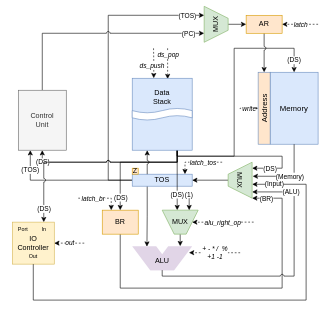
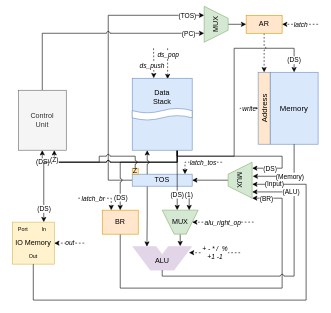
  <mxCell id="0" />
  <mxCell id="1" parent="0" />
  <mxCell id="2" style="edgeStyle=orthogonalEdgeStyle;rounded=0;orthogonalLoop=1;jettySize=auto;html=1;exitX=0.5;exitY=1;exitDx=0;exitDy=0;exitPerimeter=0;entryX=0;entryY=1;entryDx=0;entryDy=0;" edge="1" parent="1" source="65" target="34"><mxGeometry relative="1" as="geometry"><Array as="points"><mxPoint x="200" y="480" /><mxPoint x="470" y="480" /><mxPoint x="470" y="330" /></Array></mxGeometry></mxCell>
  <mxCell id="3" value="(BR)" style="edgeLabel;html=1;align=center;verticalAlign=middle;resizable=0;points=[];" vertex="1" connectable="0" parent="2"><mxGeometry x="0.919" y="1" relative="1" as="geometry"><mxPoint as="offset" /></mxGeometry></mxCell>
  <mxCell id="4" style="edgeStyle=orthogonalEdgeStyle;rounded=0;orthogonalLoop=1;jettySize=auto;html=1;exitX=0;exitY=0.5;exitDx=0;exitDy=0;entryX=0.25;entryY=1;entryDx=0;entryDy=0;" edge="1" parent="1" source="28" target="40"><mxGeometry relative="1" as="geometry"><Array as="points"><mxPoint x="180" y="300" /><mxPoint x="180" y="25" /></Array></mxGeometry></mxCell>
  <mxCell id="5" value="(TOS)" style="edgeLabel;html=1;align=center;verticalAlign=middle;resizable=0;points=[];" vertex="1" connectable="0" parent="4"><mxGeometry x="0.88" relative="1" as="geometry"><mxPoint as="offset" /></mxGeometry></mxCell>
- <mxCell id="6" style="edgeStyle=orthogonalEdgeStyle;rounded=0;orthogonalLoop=1;jettySize=auto;html=1;exitX=0;exitY=0.5;exitDx=0;exitDy=0;entryX=0.25;entryY=1;entryDx=0;entryDy=0;" edge="1" parent="1" source="28" target="76"><mxGeometry relative="1" as="geometry"><mxPoint x="20" y="330" as="targetPoint" /></mxGeometry></mxCell>
- <mxCell id="7" value="(TOS)" style="edgeLabel;html=1;align=center;verticalAlign=middle;resizable=0;points=[];" vertex="1" connectable="0" parent="6"><mxGeometry x="0.7" relative="1" as="geometry"><mxPoint as="offset" /></mxGeometry></mxCell>
  <mxCell id="8" style="edgeStyle=orthogonalEdgeStyle;rounded=0;orthogonalLoop=1;jettySize=auto;html=1;exitX=0.75;exitY=1;exitDx=0;exitDy=0;jumpStyle=arc;entryX=0.5;entryY=1;entryDx=0;entryDy=0;" edge="1" parent="1" source="69" target="76"><mxGeometry relative="1" as="geometry"><Array as="points"><mxPoint x="295" y="270" /><mxPoint x="70" y="270" /></Array><mxPoint x="80" y="240" as="targetPoint" /></mxGeometry></mxCell>
  <mxCell id="9" value="(DS)" style="edgeLabel;html=1;align=center;verticalAlign=middle;resizable=0;points=[];" vertex="1" connectable="0" parent="8"><mxGeometry x="0.86" relative="1" as="geometry"><mxPoint as="offset" /></mxGeometry></mxCell>
  <mxCell id="10" value="&lt;div&gt;&lt;br&gt;&lt;/div&gt;&lt;div&gt;&lt;br&gt;&lt;/div&gt;" style="edgeLabel;html=1;align=center;verticalAlign=middle;resizable=0;points=[];" vertex="1" connectable="0" parent="8"><mxGeometry x="0.549" y="-1" relative="1" as="geometry"><mxPoint as="offset" /></mxGeometry></mxCell>
  <mxCell id="11" style="edgeStyle=orthogonalEdgeStyle;rounded=0;orthogonalLoop=1;jettySize=auto;html=1;exitX=0.75;exitY=1;exitDx=0;exitDy=0;entryX=0.833;entryY=1;entryDx=0;entryDy=0;entryPerimeter=0;" edge="1" parent="1" source="69" target="34"><mxGeometry relative="1" as="geometry"><mxPoint x="409.99" y="290" as="targetPoint" /><Array as="points"><mxPoint x="294.99" y="260" /><mxPoint x="469.99" y="260" /><mxPoint x="469.99" y="280" /></Array></mxGeometry></mxCell>
  <mxCell id="12" value="(DS)" style="edgeLabel;html=1;align=center;verticalAlign=middle;resizable=0;points=[];" vertex="1" connectable="0" parent="11"><mxGeometry x="0.77" relative="1" as="geometry"><mxPoint as="offset" /></mxGeometry></mxCell>
  <mxCell id="13" style="edgeStyle=orthogonalEdgeStyle;rounded=0;orthogonalLoop=1;jettySize=auto;html=1;exitX=0.75;exitY=1;exitDx=0;exitDy=0;entryX=0.5;entryY=0;entryDx=0;entryDy=0;jumpStyle=none;" edge="1" parent="1" source="69" target="42"><mxGeometry relative="1" as="geometry"><Array as="points"><mxPoint x="295" y="260" /><mxPoint x="390" y="260" /><mxPoint x="390" y="80" /><mxPoint x="490" y="80" /></Array></mxGeometry></mxCell>
  <mxCell id="14" value="(DS)" style="edgeLabel;html=1;align=center;verticalAlign=middle;resizable=0;points=[];" vertex="1" connectable="0" parent="13"><mxGeometry x="0.905" relative="1" as="geometry"><mxPoint as="offset" /></mxGeometry></mxCell>
  <mxCell id="15" style="edgeStyle=orthogonalEdgeStyle;rounded=0;orthogonalLoop=1;jettySize=auto;html=1;entryX=0.75;entryY=1;entryDx=0;entryDy=0;exitX=0.5;exitY=0;exitDx=0;exitDy=0;jumpStyle=arc;" edge="1" parent="1" source="76" target="40"><mxGeometry relative="1" as="geometry"><mxPoint x="269.99" y="-250" as="targetPoint" /><mxPoint x="280" y="55" as="sourcePoint" /></mxGeometry></mxCell>
  <mxCell id="16" value="(PC)" style="edgeLabel;html=1;align=center;verticalAlign=middle;resizable=0;points=[];" vertex="1" connectable="0" parent="15"><mxGeometry x="0.85" relative="1" as="geometry"><mxPoint as="offset" /></mxGeometry></mxCell>
  <mxCell id="17" style="edgeStyle=orthogonalEdgeStyle;rounded=0;orthogonalLoop=1;jettySize=auto;html=1;entryX=0.88;entryY=0;entryDx=0;entryDy=0;entryPerimeter=0;dashed=1;jumpStyle=arc;" edge="1" parent="1" target="28"><mxGeometry relative="1" as="geometry"><Array as="points"><mxPoint x="308" y="270" /></Array><mxPoint x="370" y="270" as="sourcePoint" /></mxGeometry></mxCell>
  <mxCell id="18" value="latch_tos" style="edgeLabel;html=1;align=center;verticalAlign=middle;resizable=0;points=[];fontStyle=2" vertex="1" connectable="0" parent="17"><mxGeometry x="-0.2" relative="1" as="geometry"><mxPoint as="offset" /></mxGeometry></mxCell>
  <mxCell id="19" value="" style="edgeStyle=orthogonalEdgeStyle;rounded=0;orthogonalLoop=1;jettySize=auto;html=1;entryX=0.591;entryY=0.011;entryDx=0;entryDy=0;dashed=1;entryPerimeter=0;" edge="1" parent="1" target="69"><mxGeometry x="0.6" y="40" relative="1" as="geometry"><mxPoint as="offset" /><mxPoint x="279" y="80" as="sourcePoint" /><Array as="points"><mxPoint x="279" y="80" /></Array></mxGeometry></mxCell>
  <mxCell id="20" value="ds_pop" style="edgeLabel;html=1;align=center;verticalAlign=middle;resizable=0;points=[];fontStyle=2" vertex="1" connectable="0" parent="19"><mxGeometry x="-0.56" relative="1" as="geometry"><mxPoint as="offset" /></mxGeometry></mxCell>
  <mxCell id="21" style="edgeStyle=orthogonalEdgeStyle;rounded=0;orthogonalLoop=1;jettySize=auto;html=1;entryX=0.5;entryY=0;entryDx=0;entryDy=0;dashed=1;" edge="1" parent="1" target="43"><mxGeometry relative="1" as="geometry"><Array as="points"><mxPoint x="400" y="180" /></Array><mxPoint x="400" y="181.429" as="sourcePoint" /></mxGeometry></mxCell>
  <mxCell id="22" value="&lt;i&gt;write&lt;/i&gt;" style="edgeLabel;html=1;align=center;verticalAlign=middle;resizable=0;points=[];" vertex="1" connectable="0" parent="21"><mxGeometry relative="1" as="geometry"><mxPoint as="offset" /></mxGeometry></mxCell>
  <mxCell id="23" value="" style="group;strokeColor=none;fillColor=none;" vertex="1" connectable="0" parent="1"><mxGeometry x="219.99" y="410" width="100" height="40" as="geometry" /></mxCell>
  <mxCell id="24" value="" style="shape=parallelogram;perimeter=parallelogramPerimeter;whiteSpace=wrap;html=1;fixedSize=1;size=30;strokeWidth=0;strokeColor=none;fillColor=#e1d5e7;perimeterSpacing=4;" vertex="1" parent="23"><mxGeometry x="30" width="70" height="40" as="geometry" /></mxCell>
  <mxCell id="25" value="" style="shape=parallelogram;perimeter=parallelogramPerimeter;whiteSpace=wrap;html=1;fixedSize=1;size=30;flipH=1;strokeWidth=0;perimeterSpacing=4;fillColor=#e1d5e7;strokeColor=none;" vertex="1" parent="23"><mxGeometry width="70" height="40" as="geometry" /></mxCell>
  <mxCell id="26" value="ALU" style="text;html=1;align=center;verticalAlign=middle;whiteSpace=wrap;rounded=0;" vertex="1" parent="23"><mxGeometry x="20" y="10" width="60" height="30" as="geometry" /></mxCell>
  <mxCell id="27" style="edgeStyle=orthogonalEdgeStyle;rounded=0;orthogonalLoop=1;jettySize=auto;html=1;exitX=0.25;exitY=1;exitDx=0;exitDy=0;entryX=0.634;entryY=0.099;entryDx=0;entryDy=0;entryPerimeter=0;exitPerimeter=0;" edge="1" parent="1" source="28" target="25"><mxGeometry relative="1" as="geometry"><Array as="points"><mxPoint x="245" y="360" /><mxPoint x="244" y="360" /></Array></mxGeometry></mxCell>
  <mxCell id="28" value="TOS" style="rounded=0;whiteSpace=wrap;html=1;fillColor=#dae8fc;strokeColor=#6c8ebf;gradientColor=none;strokeWidth=1;points=[[0,0,0,0,0],[0,0.25,0,0,0],[0,0.5,0,0,0],[0,0.75,0,0,0],[0,1,0,0,0],[0.25,0,0,0,0],[0.25,1,0,0,0],[0.5,0,0,0,0],[0.5,1,0,0,0],[0.75,0,0,0,0],[0.75,1,0,0,0],[0.88,0,0,0,0],[1,0,0,0,0],[1,0.25,0,0,0],[1,0.5,0,0,0],[1,0.75,0,0,0],[1,1,0,0,0]];" vertex="1" parent="1"><mxGeometry x="219.99" y="290" width="100" height="20" as="geometry" /></mxCell>
  <mxCell id="29" style="edgeStyle=orthogonalEdgeStyle;rounded=0;orthogonalLoop=1;jettySize=auto;html=1;exitX=0.75;exitY=1;exitDx=0;exitDy=0;" edge="1" parent="1" source="69" target="32"><mxGeometry relative="1" as="geometry"><Array as="points"><mxPoint x="294.99" y="330" /><mxPoint x="294.99" y="330" /></Array><mxPoint x="294.99" y="350" as="targetPoint" /></mxGeometry></mxCell>
  <mxCell id="30" value="(DS)" style="edgeLabel;html=1;align=center;verticalAlign=middle;resizable=0;points=[];" vertex="1" connectable="0" parent="29"><mxGeometry x="0.47" relative="1" as="geometry"><mxPoint as="offset" /></mxGeometry></mxCell>
  <mxCell id="31" style="edgeStyle=orthogonalEdgeStyle;rounded=0;orthogonalLoop=1;jettySize=auto;html=1;exitX=0.5;exitY=0;exitDx=0;exitDy=0;entryX=0.693;entryY=0.083;entryDx=0;entryDy=0;entryPerimeter=0;" edge="1" parent="1" source="32" target="24"><mxGeometry relative="1" as="geometry"><mxPoint x="299.99" y="390" as="sourcePoint" /></mxGeometry></mxCell>
  <mxCell id="32" value="MUX" style="shape=trapezoid;perimeter=trapezoidPerimeter;whiteSpace=wrap;html=1;fixedSize=1;fillColor=#d5e8d4;strokeColor=#82b366;direction=west;" vertex="1" parent="1"><mxGeometry x="269.99" y="350" width="60" height="40" as="geometry" /></mxCell>
  <mxCell id="33" style="edgeStyle=orthogonalEdgeStyle;rounded=0;orthogonalLoop=1;jettySize=auto;html=1;exitX=0.5;exitY=0;exitDx=0;exitDy=0;entryX=1;entryY=0.5;entryDx=0;entryDy=0;" edge="1" parent="1" source="34" target="28"><mxGeometry relative="1" as="geometry" /></mxCell>
  <mxCell id="34" value="MUX" style="shape=trapezoid;perimeter=trapezoidPerimeter;whiteSpace=wrap;html=1;fixedSize=1;fillColor=#d5e8d4;strokeColor=#82b366;direction=west;rotation=90;" vertex="1" parent="1"><mxGeometry x="369.99" y="280" width="60" height="40" as="geometry" /></mxCell>
  <mxCell id="35" style="edgeStyle=orthogonalEdgeStyle;rounded=0;orthogonalLoop=1;jettySize=auto;html=1;exitX=0.5;exitY=1;exitDx=0;exitDy=0;entryX=0.174;entryY=1.003;entryDx=0;entryDy=0;entryPerimeter=0;jumpStyle=arc;" edge="1" parent="1" source="26" target="34"><mxGeometry relative="1" as="geometry"><Array as="points"><mxPoint x="270" y="460" /><mxPoint x="490" y="460" /><mxPoint x="490" y="320" /></Array></mxGeometry></mxCell>
  <mxCell id="36" value="(ALU)" style="edgeLabel;html=1;align=center;verticalAlign=middle;resizable=0;points=[];" vertex="1" connectable="0" parent="35"><mxGeometry x="0.71" relative="1" as="geometry"><mxPoint as="offset" /></mxGeometry></mxCell>
- <mxCell id="37" style="edgeStyle=orthogonalEdgeStyle;rounded=0;orthogonalLoop=1;jettySize=auto;html=1;exitX=0.5;exitY=1;exitDx=0;exitDy=0;entryX=1;entryY=0.5;entryDx=0;entryDy=0;jumpStyle=arc;" edge="1" parent="1" source="38" target="43"><mxGeometry relative="1" as="geometry" /></mxCell>
+ <mxCell id="37" style="edgeStyle=orthogonalEdgeStyle;rounded=0;orthogonalLoop=1;jettySize=auto;html=1;exitX=0.5;exitY=1;exitDx=0;exitDy=0;entryX=1;entryY=0.5;entryDx=0;entryDy=0;jumpStyle=arc;dashed=1;" edge="1" parent="1" source="38" target="43"><mxGeometry relative="1" as="geometry" /></mxCell>
  <mxCell id="38" value="AR" style="rounded=0;whiteSpace=wrap;html=1;fillColor=#ffe6cc;strokeColor=#d79b00;points=[[0,0,0,0,0],[0,0.25,0,0,0],[0,0.5,0,0,0],[0,0.75,0,0,0],[0,1,0,0,0],[0.13,1,0,0,0],[0.25,0,0,0,0],[0.25,1,0,0,0],[0.5,0,0,0,0],[0.5,1,0,0,0],[0.75,0,0,0,0],[0.75,1,0,0,0],[1,0,0,0,0],[1,0.25,0,0,0],[1,0.5,0,0,0],[1,0.75,0,0,0],[1,1,0,0,0]];" vertex="1" parent="1"><mxGeometry x="409.98" y="25" width="60.01" height="30" as="geometry" /></mxCell>
  <mxCell id="39" style="edgeStyle=orthogonalEdgeStyle;rounded=0;orthogonalLoop=1;jettySize=auto;html=1;exitX=0.5;exitY=0;exitDx=0;exitDy=0;entryX=0;entryY=0.5;entryDx=0;entryDy=0;" edge="1" parent="1" source="40" target="38"><mxGeometry relative="1" as="geometry" /></mxCell>
  <mxCell id="40" value="MUX" style="shape=trapezoid;perimeter=trapezoidPerimeter;whiteSpace=wrap;html=1;fixedSize=1;fillColor=#d5e8d4;strokeColor=#82b366;direction=west;rotation=-90;" vertex="1" parent="1"><mxGeometry x="329.99" y="20" width="60" height="40" as="geometry" /></mxCell>
  <mxCell id="41" value="" style="group" vertex="1" connectable="0" parent="1"><mxGeometry x="429.99" y="120" width="100" height="120" as="geometry" /></mxCell>
  <mxCell id="42" value="Memory" style="rounded=0;whiteSpace=wrap;html=1;fontSize=13;fillColor=#dae8fc;strokeColor=#6c8ebf;" vertex="1" parent="41"><mxGeometry x="20" width="80" height="120" as="geometry" /></mxCell>
  <mxCell id="43" value="Address" style="rounded=0;whiteSpace=wrap;html=1;fontSize=13;fillColor=#ffe6cc;strokeColor=#6c8ebf;rotation=-90;" vertex="1" parent="41"><mxGeometry x="-50" y="50" width="120" height="20" as="geometry" /></mxCell>
  <mxCell id="44" style="edgeStyle=orthogonalEdgeStyle;rounded=0;orthogonalLoop=1;jettySize=auto;html=1;exitX=0.5;exitY=1;exitDx=0;exitDy=0;entryX=0.25;entryY=1;entryDx=0;entryDy=0;" edge="1" parent="1" source="45" target="32"><mxGeometry relative="1" as="geometry" /></mxCell>
  <mxCell id="45" value="(1)" style="text;html=1;align=center;verticalAlign=middle;whiteSpace=wrap;rounded=0;fontSize=11;" vertex="1" parent="1"><mxGeometry x="309.99" y="318" width="10" height="12" as="geometry" /></mxCell>
  <mxCell id="46" style="edgeStyle=orthogonalEdgeStyle;rounded=0;orthogonalLoop=1;jettySize=auto;html=1;exitX=0.38;exitY=1;exitDx=0;exitDy=0;exitPerimeter=0;entryX=0.359;entryY=-0.001;entryDx=0;entryDy=0;entryPerimeter=0;dashed=1;" edge="1" parent="1" target="69"><mxGeometry relative="1" as="geometry"><mxPoint x="255.54" y="80.05" as="sourcePoint" /></mxGeometry></mxCell>
  <mxCell id="47" value="ds_push" style="edgeLabel;html=1;align=center;verticalAlign=middle;resizable=0;points=[];fontStyle=2" vertex="1" connectable="0" parent="46"><mxGeometry x="0.16" relative="1" as="geometry"><mxPoint x="-3" as="offset" /></mxGeometry></mxCell>
  <mxCell id="48" style="edgeStyle=orthogonalEdgeStyle;rounded=0;orthogonalLoop=1;jettySize=auto;html=1;entryX=1;entryY=0.25;entryDx=0;entryDy=0;jumpStyle=arc;dashed=1;" edge="1" parent="1" target="24"><mxGeometry relative="1" as="geometry"><Array as="points" /><mxPoint x="400" y="421" as="sourcePoint" /></mxGeometry></mxCell>
  <mxCell id="49" value="+ - * /&amp;nbsp; %&lt;div&gt;+1 -1&lt;/div&gt;" style="edgeLabel;html=1;align=center;verticalAlign=middle;resizable=1;points=[];labelBackgroundColor=default;labelBorderColor=none;textShadow=0;movable=1;rotatable=1;deletable=1;editable=1;locked=0;connectable=1;spacingLeft=0;spacing=2;fontStyle=2" vertex="1" connectable="0" parent="48"><mxGeometry relative="1" as="geometry"><mxPoint as="offset" /></mxGeometry></mxCell>
  <mxCell id="50" style="edgeStyle=orthogonalEdgeStyle;rounded=0;orthogonalLoop=1;jettySize=auto;html=1;dashed=1;" edge="1" parent="1"><mxGeometry relative="1" as="geometry"><mxPoint x="530" y="40" as="sourcePoint" /><mxPoint x="470" y="40" as="targetPoint" /></mxGeometry></mxCell>
  <mxCell id="51" value="&lt;i&gt;latch&lt;/i&gt;" style="edgeLabel;html=1;align=center;verticalAlign=middle;resizable=0;points=[];" vertex="1" connectable="0" parent="50"><mxGeometry relative="1" as="geometry"><mxPoint as="offset" /></mxGeometry></mxCell>
  <mxCell id="52" style="edgeStyle=orthogonalEdgeStyle;rounded=0;orthogonalLoop=1;jettySize=auto;html=1;exitX=0.75;exitY=1;exitDx=0;exitDy=0;exitPerimeter=0;entryX=0.75;entryY=0;entryDx=0;entryDy=0;entryPerimeter=0;jumpStyle=arc;" edge="1" parent="1" source="69" target="55"><mxGeometry relative="1" as="geometry"><Array as="points"><mxPoint x="295" y="270" /><mxPoint x="73" y="270" /><mxPoint x="73" y="370" /></Array></mxGeometry></mxCell>
  <mxCell id="53" value="(DS)" style="edgeLabel;html=1;align=center;verticalAlign=middle;resizable=0;points=[];" vertex="1" connectable="0" parent="52"><mxGeometry x="0.869" relative="1" as="geometry"><mxPoint as="offset" /></mxGeometry></mxCell>
  <mxCell id="54" value="" style="group" vertex="1" connectable="0" parent="1"><mxGeometry x="20" y="369.95" width="70" height="70.05" as="geometry" /></mxCell>
- <mxCell id="55" value="IO Controller" style="rounded=0;whiteSpace=wrap;html=1;fillColor=#fff2cc;strokeColor=#d6b656;points=[[0,0,0,0,0],[0,0.25,0,0,0],[0,0.5,0,0,0],[0,0.75,0,0,0],[0,1,0,0,0],[0.25,0,0,0,0],[0.25,1,0,0,0],[0.5,0,0,0,0],[0.5,1,0,0,0],[0.75,0,0,0,0],[0.75,1,0,0,0],[1,0,0,0,0],[1,0.25,0,0,0],[1,0.5,0,0,0],[1,0.75,0,0,0],[1,1,0,0,0]];" vertex="1" parent="54"><mxGeometry width="70" height="70.05" as="geometry" /></mxCell>
+ <mxCell id="55" value="IO Memory" style="rounded=0;whiteSpace=wrap;html=1;fillColor=#fff2cc;strokeColor=#d6b656;points=[[0,0,0,0,0],[0,0.25,0,0,0],[0,0.5,0,0,0],[0,0.75,0,0,0],[0,1,0,0,0],[0.25,0,0,0,0],[0.25,1,0,0,0],[0.5,0,0,0,0],[0.5,1,0,0,0],[0.75,0,0,0,0],[0.75,1,0,0,0],[1,0,0,0,0],[1,0.25,0,0,0],[1,0.5,0,0,0],[1,0.75,0,0,0],[1,1,0,0,0]];" vertex="1" parent="54"><mxGeometry width="70" height="70.05" as="geometry" /></mxCell>
  <mxCell id="56" value="Port" style="text;strokeColor=none;align=center;fillColor=none;html=1;verticalAlign=middle;whiteSpace=wrap;rounded=0;fontSize=9;" vertex="1" parent="54"><mxGeometry x="8.75" y="8.733" width="17.5" height="8.751" as="geometry" /></mxCell>
  <mxCell id="57" value="In" style="text;strokeColor=none;align=center;fillColor=none;html=1;verticalAlign=middle;whiteSpace=wrap;rounded=0;fontSize=9;" vertex="1" parent="54"><mxGeometry x="43.759" y="8.733" width="17.5" height="8.795" as="geometry" /></mxCell>
  <mxCell id="58" value="Out" style="text;strokeColor=none;align=center;fillColor=none;html=1;verticalAlign=middle;whiteSpace=wrap;rounded=0;fontSize=9;" vertex="1" parent="54"><mxGeometry x="26.25" y="52.531" width="17.5" height="8.795" as="geometry" /></mxCell>
  <mxCell id="59" style="edgeStyle=orthogonalEdgeStyle;rounded=0;orthogonalLoop=1;jettySize=auto;html=1;entryX=1;entryY=0.5;entryDx=0;entryDy=0;entryPerimeter=0;dashed=1;jumpStyle=arc;" edge="1" parent="1" target="55"><mxGeometry relative="1" as="geometry"><Array as="points"><mxPoint x="130" y="405" /><mxPoint x="130" y="405" /></Array><mxPoint x="140" y="405" as="sourcePoint" /></mxGeometry></mxCell>
  <mxCell id="60" value="&lt;i&gt;out&lt;/i&gt;" style="edgeLabel;html=1;align=center;verticalAlign=middle;resizable=0;points=[];" vertex="1" connectable="0" parent="59"><mxGeometry relative="1" as="geometry"><mxPoint as="offset" /></mxGeometry></mxCell>
  <mxCell id="61" style="edgeStyle=orthogonalEdgeStyle;rounded=0;orthogonalLoop=1;jettySize=auto;html=1;exitX=0.5;exitY=1;exitDx=0;exitDy=0;exitPerimeter=0;entryX=0.386;entryY=1.003;entryDx=0;entryDy=0;entryPerimeter=0;" edge="1" parent="1" source="55" target="34"><mxGeometry relative="1" as="geometry"><Array as="points"><mxPoint x="55" y="500" /><mxPoint x="510" y="500" /><mxPoint x="510" y="307" /></Array></mxGeometry></mxCell>
  <mxCell id="62" value="(Input)" style="edgeLabel;html=1;align=center;verticalAlign=middle;resizable=0;points=[];" vertex="1" connectable="0" parent="61"><mxGeometry x="0.91" relative="1" as="geometry"><mxPoint as="offset" /></mxGeometry></mxCell>
  <mxCell id="63" style="edgeStyle=orthogonalEdgeStyle;rounded=0;orthogonalLoop=1;jettySize=auto;html=1;entryX=0.609;entryY=1.025;entryDx=0;entryDy=0;entryPerimeter=0;jumpStyle=arc;exitX=0.5;exitY=1;exitDx=0;exitDy=0;" edge="1" parent="1" source="42" target="34"><mxGeometry relative="1" as="geometry"><Array as="points"><mxPoint x="490" y="240" /><mxPoint x="490" y="294" /></Array><mxPoint x="530" y="270" as="sourcePoint" /></mxGeometry></mxCell>
  <mxCell id="64" value="(Memory)" style="edgeLabel;html=1;align=center;verticalAlign=middle;resizable=0;points=[];" vertex="1" connectable="0" parent="63"><mxGeometry relative="1" as="geometry"><mxPoint as="offset" /></mxGeometry></mxCell>
  <mxCell id="65" value="BR" style="rounded=0;whiteSpace=wrap;html=1;fillColor=#ffe6cc;strokeColor=#d79b00;points=[[0,0,0,0,0],[0,0.25,0,0,0],[0,0.5,0,0,0],[0,0.75,0,0,0],[0,1,0,0,0],[0.13,1,0,0,0],[0.25,0,0,0,0],[0.25,1,0,0,0],[0.5,0,0,0,0],[0.5,1,0,0,0],[0.75,0,0,0,0],[0.75,1,0,0,0],[1,0,0,0,0],[1,0.25,0,0,0],[1,0.5,0,0,0],[1,0.75,0,0,0],[1,1,0,0,0]];" vertex="1" parent="1"><mxGeometry x="170" y="350" width="60.01" height="40" as="geometry" /></mxCell>
  <mxCell id="66" style="edgeStyle=orthogonalEdgeStyle;rounded=0;orthogonalLoop=1;jettySize=auto;html=1;exitX=0.75;exitY=1;exitDx=0;exitDy=0;exitPerimeter=0;entryX=0.5;entryY=0;entryDx=0;entryDy=0;entryPerimeter=0;jumpStyle=arc;" edge="1" parent="1" source="69" target="65"><mxGeometry relative="1" as="geometry"><Array as="points"><mxPoint x="295" y="270" /><mxPoint x="200" y="270" /></Array></mxGeometry></mxCell>
  <mxCell id="67" value="(DS)" style="edgeLabel;html=1;align=center;verticalAlign=middle;resizable=0;points=[];" vertex="1" connectable="0" parent="66"><mxGeometry x="0.785" relative="1" as="geometry"><mxPoint as="offset" /></mxGeometry></mxCell>
  <mxCell id="68" value="" style="group" vertex="1" connectable="0" parent="1"><mxGeometry x="219.99" y="130" width="100" height="120" as="geometry" /></mxCell>
  <mxCell id="69" value="&lt;div&gt;Data&lt;/div&gt;Stack&lt;div&gt;&lt;br&gt;&lt;/div&gt;&lt;div&gt;&lt;br&gt;&lt;/div&gt;&lt;div&gt;&lt;br&gt;&lt;/div&gt;&lt;div&gt;&lt;br&gt;&lt;/div&gt;" style="rounded=0;whiteSpace=wrap;html=1;fillColor=#dae8fc;strokeColor=#6c8ebf;points=[[0,0,0,0,0],[0,0.25,0,0,0],[0,0.5,0,0,0],[0,0.75,0,0,0],[0,1,0,0,0],[0.25,0,0,0,0],[0.25,1,0,0,0],[0.38,0,0,0,0],[0.5,0,0,0,0],[0.5,1,0,0,0],[0.75,0,0,0,0],[0.75,1,0,0,0],[1,0,0,0,0],[1,0.25,0,0,0],[1,0.5,0,0,0],[1,0.75,0,0,0],[1,1,0,0,0]];" vertex="1" parent="68"><mxGeometry width="100" height="120" as="geometry" /></mxCell>
  <mxCell id="70" value="" style="shape=tape;whiteSpace=wrap;html=1;strokeColor=#6c8ebf;" vertex="1" parent="68"><mxGeometry y="50" width="100" height="20" as="geometry" /></mxCell>
  <mxCell id="71" style="edgeStyle=orthogonalEdgeStyle;rounded=0;orthogonalLoop=1;jettySize=auto;html=1;exitX=0.25;exitY=0;exitDx=0;exitDy=0;exitPerimeter=0;entryX=0.25;entryY=1;entryDx=0;entryDy=0;entryPerimeter=0;jumpStyle=arc;" edge="1" parent="1" source="28" target="69"><mxGeometry relative="1" as="geometry"><Array as="points" /></mxGeometry></mxCell>
  <mxCell id="72" style="edgeStyle=orthogonalEdgeStyle;rounded=0;orthogonalLoop=1;jettySize=auto;html=1;entryX=0.25;entryY=0;entryDx=0;entryDy=0;entryPerimeter=0;dashed=1;" edge="1" parent="1" target="65"><mxGeometry relative="1" as="geometry"><mxPoint x="130" y="330" as="sourcePoint" /></mxGeometry></mxCell>
  <mxCell id="73" value="&lt;i&gt;latch_br&lt;/i&gt;" style="edgeLabel;html=1;align=center;verticalAlign=middle;resizable=0;points=[];" vertex="1" connectable="0" parent="72"><mxGeometry x="-0.328" y="-1" relative="1" as="geometry"><mxPoint as="offset" /></mxGeometry></mxCell>
  <mxCell id="74" style="edgeStyle=orthogonalEdgeStyle;rounded=0;orthogonalLoop=1;jettySize=auto;html=1;entryX=0;entryY=0.5;entryDx=0;entryDy=0;jumpStyle=arc;dashed=1;" edge="1" parent="1" target="32"><mxGeometry relative="1" as="geometry"><Array as="points" /><mxPoint x="422.49" y="369.95" as="sourcePoint" /><mxPoint x="337.49" y="369.95" as="targetPoint" /></mxGeometry></mxCell>
  <mxCell id="75" value="alu_right_op" style="edgeLabel;html=1;align=center;verticalAlign=middle;resizable=1;points=[];labelBackgroundColor=default;labelBorderColor=none;textShadow=0;movable=1;rotatable=1;deletable=1;editable=1;locked=0;connectable=1;spacingLeft=0;spacing=2;fontStyle=2" vertex="1" connectable="0" parent="74"><mxGeometry relative="1" as="geometry"><mxPoint as="offset" /></mxGeometry></mxCell>
  <mxCell id="76" value="Control&lt;div&gt;Unit&lt;/div&gt;" style="rounded=0;whiteSpace=wrap;html=1;fillColor=#f5f5f5;strokeColor=#666666;fontColor=#333333;" vertex="1" parent="1"><mxGeometry x="30" y="150" width="80" height="100" as="geometry" /></mxCell>
+ <mxCell id="77" style="edgeStyle=orthogonalEdgeStyle;rounded=0;orthogonalLoop=1;jettySize=auto;html=1;exitX=0.5;exitY=0;exitDx=0;exitDy=0;entryX=0.75;entryY=1;entryDx=0;entryDy=0;jumpStyle=arc;" edge="1" parent="1" source="79" target="76"><mxGeometry relative="1" as="geometry" /></mxCell>
+ <mxCell id="78" value="(Z)" style="edgeLabel;html=1;align=center;verticalAlign=middle;resizable=0;points=[];" vertex="1" connectable="0" parent="77"><mxGeometry x="0.828" y="1" relative="1" as="geometry"><mxPoint as="offset" /></mxGeometry></mxCell>
  <mxCell id="79" value="Z" style="whiteSpace=wrap;html=1;fillColor=#ffe6cc;strokeColor=#d79b00;" vertex="1" parent="1"><mxGeometry x="219.99" y="280" width="9.99" height="10" as="geometry" /></mxCell>
